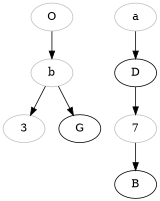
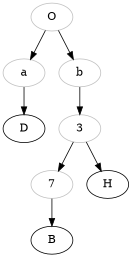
  digraph {
    node [color=grey]
    n1 [label=3]
    n2 [label=7]
+   H [color=""]
    B [color=""]
    a
    D [color=""]
    b
-   G [color=""]
    O
-   D -> n2
+   n1 -> n2
+   n1 -> H
    n2 -> B
    a -> D
    b -> n1
-   b -> G
+   O -> a
    O -> b
  }
